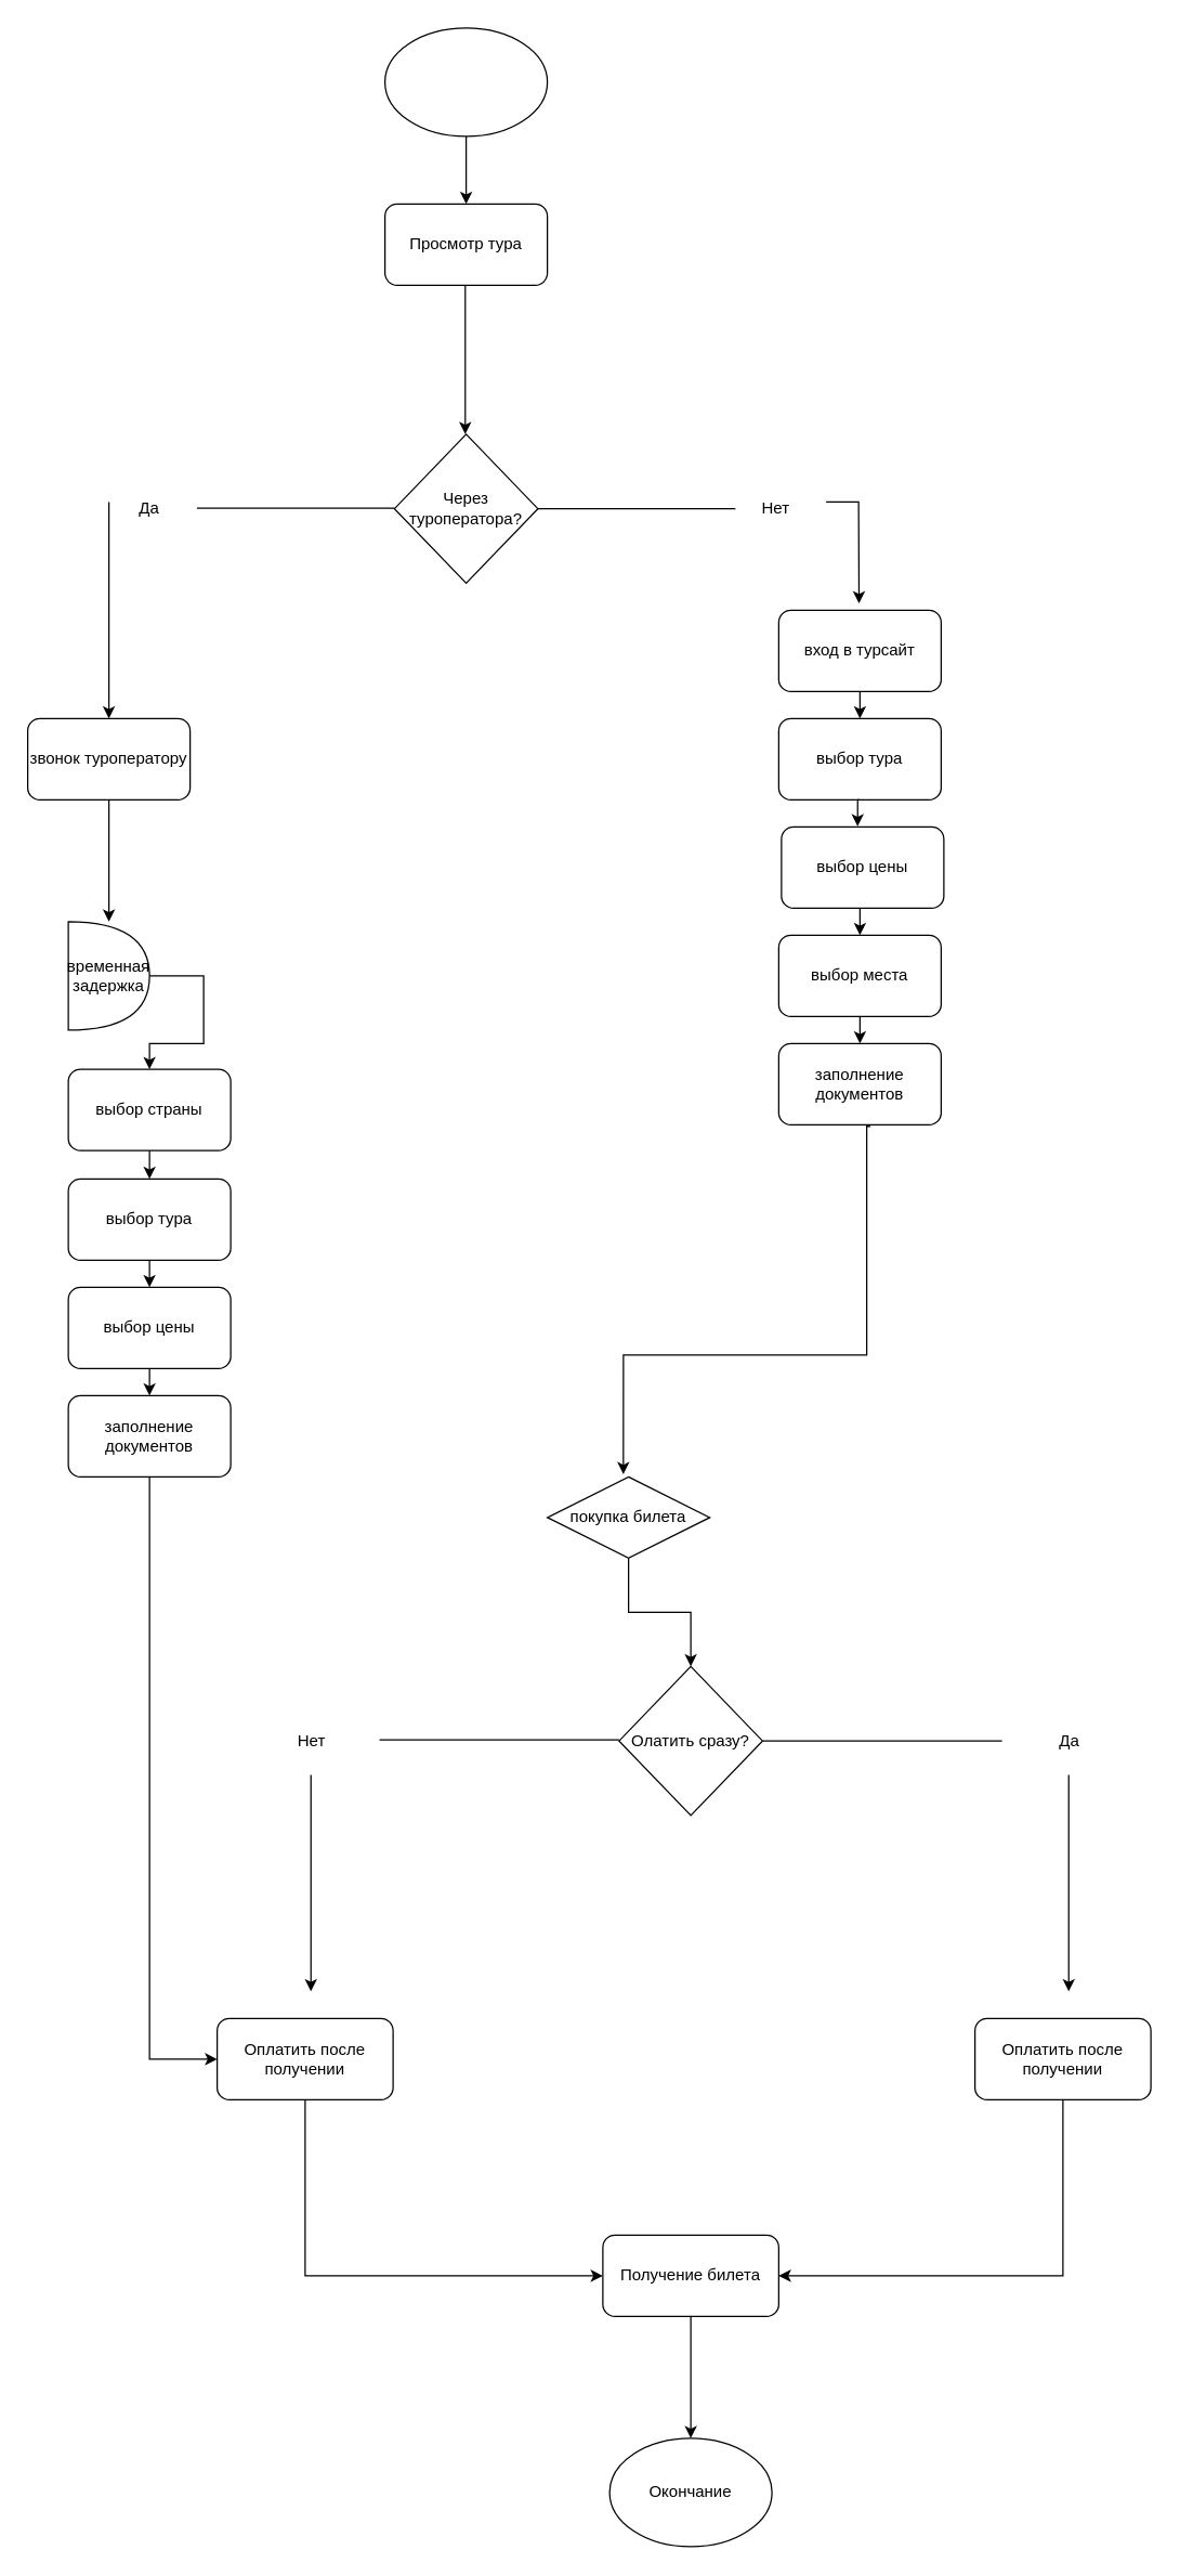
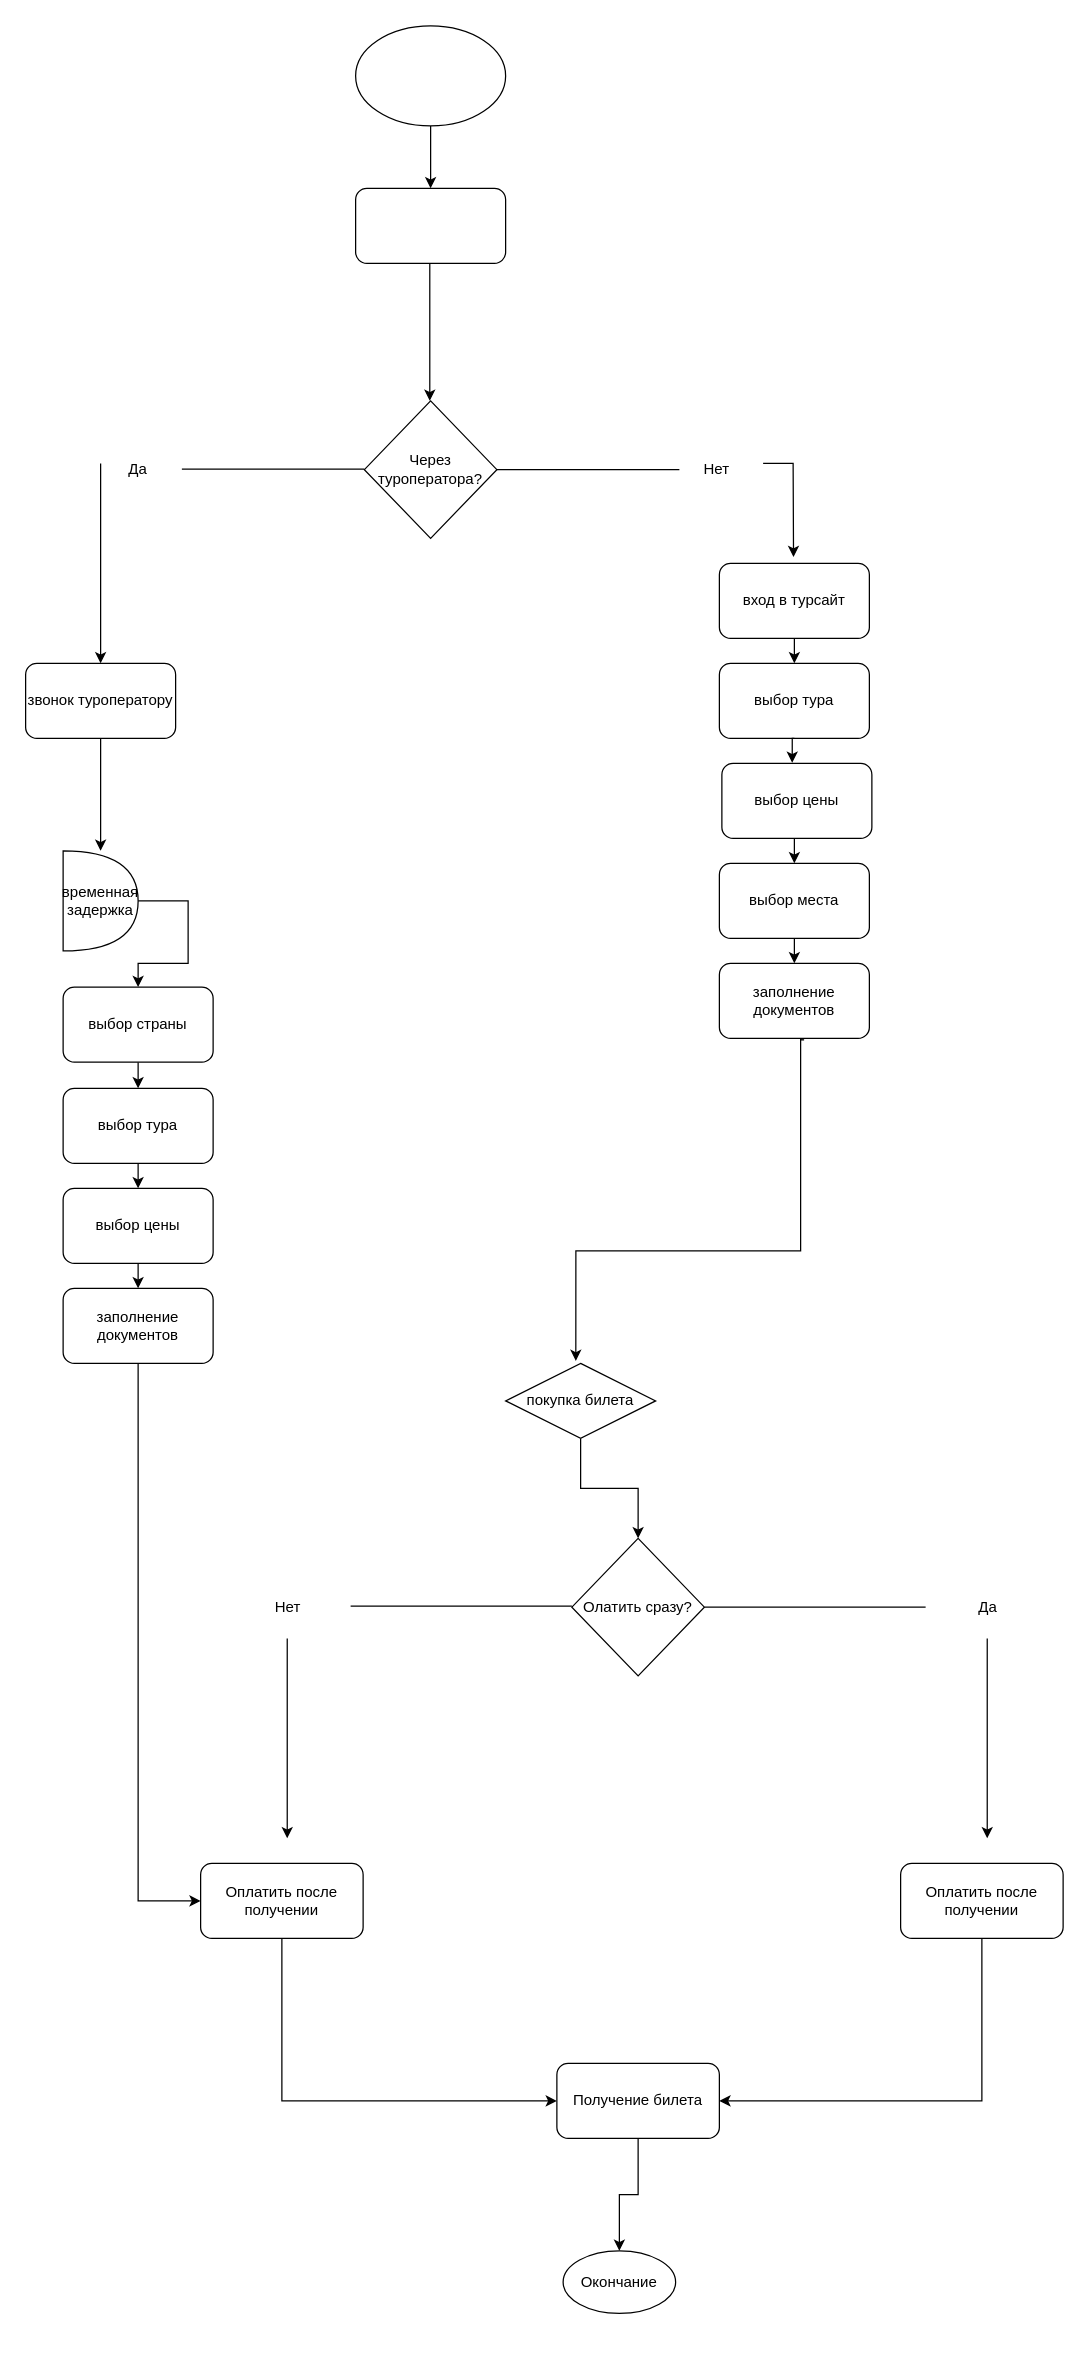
  <mxCell id="0" />
  <mxCell id="1" parent="0" />
  <mxCell id="2" value="" style="ellipse;whiteSpace=wrap;html=1;" vertex="1" parent="1"><mxGeometry x="284" y="20" width="120" height="80" as="geometry" /></mxCell>
  <mxCell id="3" value="" style="rounded=1;whiteSpace=wrap;html=1;" vertex="1" parent="1"><mxGeometry x="284" y="150" width="120" height="60" as="geometry" /></mxCell>
  <mxCell id="4" value="" style="endArrow=classic;html=1;rounded=0;entryX=0.5;entryY=0;entryDx=0;entryDy=0;exitX=0.5;exitY=1;exitDx=0;exitDy=0;" edge="1" parent="1" source="2" target="3"><mxGeometry width="50" height="50" relative="1" as="geometry"><mxPoint x="340" y="100" as="sourcePoint" /><mxPoint x="390" y="50" as="targetPoint" /></mxGeometry></mxCell>
- <mxCell id="5" value="Просмотр тура" style="text;html=1;align=center;verticalAlign=middle;whiteSpace=wrap;rounded=0;" vertex="1" parent="1"><mxGeometry x="297" y="165" width="94" height="30" as="geometry" /></mxCell>
  <mxCell id="6" value="" style="endArrow=classic;html=1;rounded=0;" edge="1" parent="1"><mxGeometry width="50" height="50" relative="1" as="geometry"><mxPoint x="343.33" y="210" as="sourcePoint" /><mxPoint x="343.33" y="320" as="targetPoint" /></mxGeometry></mxCell>
  <mxCell id="7" value="Через туроператора?" style="rhombus;whiteSpace=wrap;html=1;" vertex="1" parent="1"><mxGeometry x="291" y="320" width="106" height="110" as="geometry" /></mxCell>
  <mxCell id="8" value="" style="endArrow=classic;html=1;rounded=0;" edge="1" parent="1"><mxGeometry width="50" height="50" relative="1" as="geometry"><mxPoint x="610" y="370" as="sourcePoint" /><mxPoint x="634.33" y="445" as="targetPoint" /><Array as="points"><mxPoint x="634" y="370" /></Array></mxGeometry></mxCell>
  <mxCell id="9" value="Нет" style="text;html=1;align=center;verticalAlign=middle;whiteSpace=wrap;rounded=0;" vertex="1" parent="1"><mxGeometry x="543" y="360" width="60" height="30" as="geometry" /></mxCell>
  <mxCell id="10" value="" style="endArrow=none;html=1;rounded=0;exitX=1;exitY=0.5;exitDx=0;exitDy=0;entryX=0;entryY=0.5;entryDx=0;entryDy=0;" edge="1" parent="1" target="9"><mxGeometry width="50" height="50" relative="1" as="geometry"><mxPoint x="397" y="375" as="sourcePoint" /><mxPoint x="513" y="345" as="targetPoint" /></mxGeometry></mxCell>
  <mxCell id="11" value="" style="endArrow=none;html=1;rounded=0;exitX=1;exitY=0.5;exitDx=0;exitDy=0;entryX=0;entryY=0.5;entryDx=0;entryDy=0;" edge="1" parent="1"><mxGeometry width="50" height="50" relative="1" as="geometry"><mxPoint x="145" y="374.63" as="sourcePoint" /><mxPoint x="291" y="374.63" as="targetPoint" /></mxGeometry></mxCell>
  <mxCell id="12" value="Да" style="text;html=1;align=center;verticalAlign=middle;whiteSpace=wrap;rounded=0;" vertex="1" parent="1"><mxGeometry x="80" y="360" width="60" height="30" as="geometry" /></mxCell>
  <mxCell id="13" value="" style="endArrow=classic;html=1;rounded=0;" edge="1" parent="1"><mxGeometry width="50" height="50" relative="1" as="geometry"><mxPoint x="80" y="370" as="sourcePoint" /><mxPoint x="80" y="530" as="targetPoint" /></mxGeometry></mxCell>
  <mxCell id="14" style="edgeStyle=orthogonalEdgeStyle;rounded=0;orthogonalLoop=1;jettySize=auto;html=1;exitX=0.5;exitY=1;exitDx=0;exitDy=0;entryX=0.5;entryY=0;entryDx=0;entryDy=0;" edge="1" parent="1" source="15"><mxGeometry relative="1" as="geometry"><mxPoint x="80" y="680" as="targetPoint" /></mxGeometry></mxCell>
  <mxCell id="15" value="звонок туроператору" style="rounded=1;whiteSpace=wrap;html=1;" vertex="1" parent="1"><mxGeometry x="20" y="530" width="120" height="60" as="geometry" /></mxCell>
  <mxCell id="16" style="edgeStyle=orthogonalEdgeStyle;rounded=0;orthogonalLoop=1;jettySize=auto;html=1;exitX=0.5;exitY=1;exitDx=0;exitDy=0;entryX=0.5;entryY=0;entryDx=0;entryDy=0;" edge="1" parent="1" source="17" target="23"><mxGeometry relative="1" as="geometry" /></mxCell>
  <mxCell id="17" value="вход в турсайт" style="rounded=1;whiteSpace=wrap;html=1;" vertex="1" parent="1"><mxGeometry x="575" y="450" width="120" height="60" as="geometry" /></mxCell>
  <mxCell id="18" style="edgeStyle=orthogonalEdgeStyle;rounded=0;orthogonalLoop=1;jettySize=auto;html=1;exitX=1;exitY=0.5;exitDx=0;exitDy=0;exitPerimeter=0;entryX=0.5;entryY=0;entryDx=0;entryDy=0;" edge="1" parent="1" source="19" target="30"><mxGeometry relative="1" as="geometry"><Array as="points"><mxPoint x="150" y="720" /><mxPoint x="150" y="770" /><mxPoint x="110" y="770" /></Array></mxGeometry></mxCell>
  <mxCell id="19" value="временная задержка" style="shape=or;whiteSpace=wrap;html=1;" vertex="1" parent="1"><mxGeometry x="50" y="680" width="60" height="80" as="geometry" /></mxCell>
  <mxCell id="20" style="edgeStyle=orthogonalEdgeStyle;rounded=0;orthogonalLoop=1;jettySize=auto;html=1;exitX=0.5;exitY=1;exitDx=0;exitDy=0;entryX=0.5;entryY=0;entryDx=0;entryDy=0;" edge="1" parent="1" source="21" target="37"><mxGeometry relative="1" as="geometry" /></mxCell>
  <mxCell id="21" value="покупка билета" style="rhombus;whiteSpace=wrap;html=1;" vertex="1" parent="1"><mxGeometry x="404" y="1090" width="120" height="60" as="geometry" /></mxCell>
- <mxCell id="22" value="Окончание" style="ellipse;whiteSpace=wrap;html=1;" vertex="1" parent="1"><mxGeometry x="450" y="1800" width="120" height="80" as="geometry" /></mxCell>
+ <mxCell id="22" value="Окончание" style="ellipse;whiteSpace=wrap;html=1;" vertex="1" parent="1"><mxGeometry x="450" y="1800" width="90" height="50" as="geometry" /></mxCell>
  <mxCell id="23" value="выбор тура" style="rounded=1;whiteSpace=wrap;html=1;" vertex="1" parent="1"><mxGeometry x="575" y="530" width="120" height="60" as="geometry" /></mxCell>
  <mxCell id="24" value="заполнение документов" style="rounded=1;whiteSpace=wrap;html=1;" vertex="1" parent="1"><mxGeometry x="575" y="770" width="120" height="60" as="geometry" /></mxCell>
  <mxCell id="25" style="edgeStyle=orthogonalEdgeStyle;rounded=0;orthogonalLoop=1;jettySize=auto;html=1;exitX=0.5;exitY=1;exitDx=0;exitDy=0;entryX=0.5;entryY=0;entryDx=0;entryDy=0;" edge="1" parent="1" source="26" target="28"><mxGeometry relative="1" as="geometry" /></mxCell>
  <mxCell id="26" value="&lt;div style=&quot;&quot;&gt;выбор цены&lt;/div&gt;" style="rounded=1;whiteSpace=wrap;html=1;align=center;" vertex="1" parent="1"><mxGeometry x="577" y="610" width="120" height="60" as="geometry" /></mxCell>
  <mxCell id="27" style="edgeStyle=orthogonalEdgeStyle;rounded=0;orthogonalLoop=1;jettySize=auto;html=1;exitX=0.5;exitY=1;exitDx=0;exitDy=0;entryX=0.5;entryY=0;entryDx=0;entryDy=0;" edge="1" parent="1" source="28" target="24"><mxGeometry relative="1" as="geometry" /></mxCell>
  <mxCell id="28" value="&lt;div style=&quot;&quot;&gt;выбор места&lt;/div&gt;" style="rounded=1;whiteSpace=wrap;html=1;align=center;" vertex="1" parent="1"><mxGeometry x="575" y="690" width="120" height="60" as="geometry" /></mxCell>
  <mxCell id="29" style="edgeStyle=orthogonalEdgeStyle;rounded=0;orthogonalLoop=1;jettySize=auto;html=1;exitX=0.5;exitY=1;exitDx=0;exitDy=0;entryX=0.5;entryY=0;entryDx=0;entryDy=0;" edge="1" parent="1" source="30" target="32"><mxGeometry relative="1" as="geometry" /></mxCell>
  <mxCell id="30" value="выбор страны" style="rounded=1;whiteSpace=wrap;html=1;" vertex="1" parent="1"><mxGeometry x="50" y="789" width="120" height="60" as="geometry" /></mxCell>
  <mxCell id="31" style="edgeStyle=orthogonalEdgeStyle;rounded=0;orthogonalLoop=1;jettySize=auto;html=1;exitX=0.5;exitY=1;exitDx=0;exitDy=0;entryX=0.5;entryY=0;entryDx=0;entryDy=0;" edge="1" parent="1" source="32" target="34"><mxGeometry relative="1" as="geometry" /></mxCell>
  <mxCell id="32" value="выбор тура" style="rounded=1;whiteSpace=wrap;html=1;" vertex="1" parent="1"><mxGeometry x="50" y="870" width="120" height="60" as="geometry" /></mxCell>
  <mxCell id="33" style="edgeStyle=orthogonalEdgeStyle;rounded=0;orthogonalLoop=1;jettySize=auto;html=1;exitX=0.5;exitY=1;exitDx=0;exitDy=0;entryX=0.5;entryY=0;entryDx=0;entryDy=0;" edge="1" parent="1" source="34" target="36"><mxGeometry relative="1" as="geometry" /></mxCell>
  <mxCell id="34" value="&lt;div style=&quot;&quot;&gt;выбор цены&lt;/div&gt;" style="rounded=1;whiteSpace=wrap;html=1;align=center;" vertex="1" parent="1"><mxGeometry x="50" y="950" width="120" height="60" as="geometry" /></mxCell>
  <mxCell id="35" style="edgeStyle=orthogonalEdgeStyle;rounded=0;orthogonalLoop=1;jettySize=auto;html=1;exitX=0.5;exitY=1;exitDx=0;exitDy=0;entryX=0;entryY=0.5;entryDx=0;entryDy=0;" edge="1" parent="1" source="36" target="47"><mxGeometry relative="1" as="geometry" /></mxCell>
  <mxCell id="36" value="заполнение документов" style="rounded=1;whiteSpace=wrap;html=1;" vertex="1" parent="1"><mxGeometry x="50" y="1030" width="120" height="60" as="geometry" /></mxCell>
  <mxCell id="37" value="Олатить сразу?" style="rhombus;whiteSpace=wrap;html=1;" vertex="1" parent="1"><mxGeometry x="457" y="1230" width="106" height="110" as="geometry" /></mxCell>
  <mxCell id="38" value="" style="endArrow=none;html=1;rounded=0;exitX=1;exitY=0.5;exitDx=0;exitDy=0;" edge="1" parent="1" source="37"><mxGeometry width="50" height="50" relative="1" as="geometry"><mxPoint x="650" y="1300" as="sourcePoint" /><mxPoint x="740" y="1285" as="targetPoint" /></mxGeometry></mxCell>
  <mxCell id="39" value="Да" style="text;html=1;align=center;verticalAlign=middle;whiteSpace=wrap;rounded=0;" vertex="1" parent="1"><mxGeometry x="760" y="1270" width="60" height="30" as="geometry" /></mxCell>
  <mxCell id="40" value="" style="endArrow=none;html=1;rounded=0;exitX=1;exitY=0.5;exitDx=0;exitDy=0;" edge="1" parent="1"><mxGeometry width="50" height="50" relative="1" as="geometry"><mxPoint x="280" y="1284.29" as="sourcePoint" /><mxPoint x="457" y="1284.29" as="targetPoint" /></mxGeometry></mxCell>
  <mxCell id="41" value="Нет" style="text;html=1;align=center;verticalAlign=middle;whiteSpace=wrap;rounded=0;" vertex="1" parent="1"><mxGeometry x="200" y="1270" width="60" height="30" as="geometry" /></mxCell>
  <mxCell id="42" value="" style="endArrow=classic;html=1;rounded=0;" edge="1" parent="1"><mxGeometry width="50" height="50" relative="1" as="geometry"><mxPoint x="789.29" y="1310" as="sourcePoint" /><mxPoint x="789.29" y="1470" as="targetPoint" /></mxGeometry></mxCell>
  <mxCell id="43" style="edgeStyle=orthogonalEdgeStyle;rounded=0;orthogonalLoop=1;jettySize=auto;html=1;exitX=0.5;exitY=1;exitDx=0;exitDy=0;entryX=1;entryY=0.5;entryDx=0;entryDy=0;" edge="1" parent="1" source="44" target="49"><mxGeometry relative="1" as="geometry" /></mxCell>
  <mxCell id="44" value="Оплатить после получении" style="rounded=1;whiteSpace=wrap;html=1;" vertex="1" parent="1"><mxGeometry x="720" y="1490" width="130" height="60" as="geometry" /></mxCell>
  <mxCell id="45" value="" style="endArrow=classic;html=1;rounded=0;" edge="1" parent="1"><mxGeometry width="50" height="50" relative="1" as="geometry"><mxPoint x="229.29" y="1310" as="sourcePoint" /><mxPoint x="229.29" y="1470" as="targetPoint" /></mxGeometry></mxCell>
  <mxCell id="46" style="edgeStyle=orthogonalEdgeStyle;rounded=0;orthogonalLoop=1;jettySize=auto;html=1;exitX=0.5;exitY=1;exitDx=0;exitDy=0;entryX=0;entryY=0.5;entryDx=0;entryDy=0;" edge="1" parent="1" source="47" target="49"><mxGeometry relative="1" as="geometry" /></mxCell>
  <mxCell id="47" value="Оплатить после получении" style="rounded=1;whiteSpace=wrap;html=1;" vertex="1" parent="1"><mxGeometry x="160" y="1490" width="130" height="60" as="geometry" /></mxCell>
  <mxCell id="48" style="edgeStyle=orthogonalEdgeStyle;rounded=0;orthogonalLoop=1;jettySize=auto;html=1;exitX=0.5;exitY=1;exitDx=0;exitDy=0;entryX=0.5;entryY=0;entryDx=0;entryDy=0;" edge="1" parent="1" source="49" target="22"><mxGeometry relative="1" as="geometry" /></mxCell>
  <mxCell id="49" value="Получение билета" style="rounded=1;whiteSpace=wrap;html=1;" vertex="1" parent="1"><mxGeometry x="445" y="1650" width="130" height="60" as="geometry" /></mxCell>
  <mxCell id="50" style="edgeStyle=orthogonalEdgeStyle;rounded=0;orthogonalLoop=1;jettySize=auto;html=1;entryX=0.468;entryY=-0.033;entryDx=0;entryDy=0;entryPerimeter=0;exitX=0.565;exitY=1.019;exitDx=0;exitDy=0;exitPerimeter=0;" edge="1" parent="1" source="24" target="21"><mxGeometry relative="1" as="geometry"><mxPoint x="650" y="840" as="sourcePoint" /><Array as="points"><mxPoint x="640" y="831" /><mxPoint x="640" y="1000" /><mxPoint x="460" y="1000" /></Array></mxGeometry></mxCell>
  <mxCell id="51" style="edgeStyle=orthogonalEdgeStyle;rounded=0;orthogonalLoop=1;jettySize=auto;html=1;exitX=0.5;exitY=1;exitDx=0;exitDy=0;entryX=0.469;entryY=-0.008;entryDx=0;entryDy=0;entryPerimeter=0;" edge="1" parent="1" source="23" target="26"><mxGeometry relative="1" as="geometry" /></mxCell>
